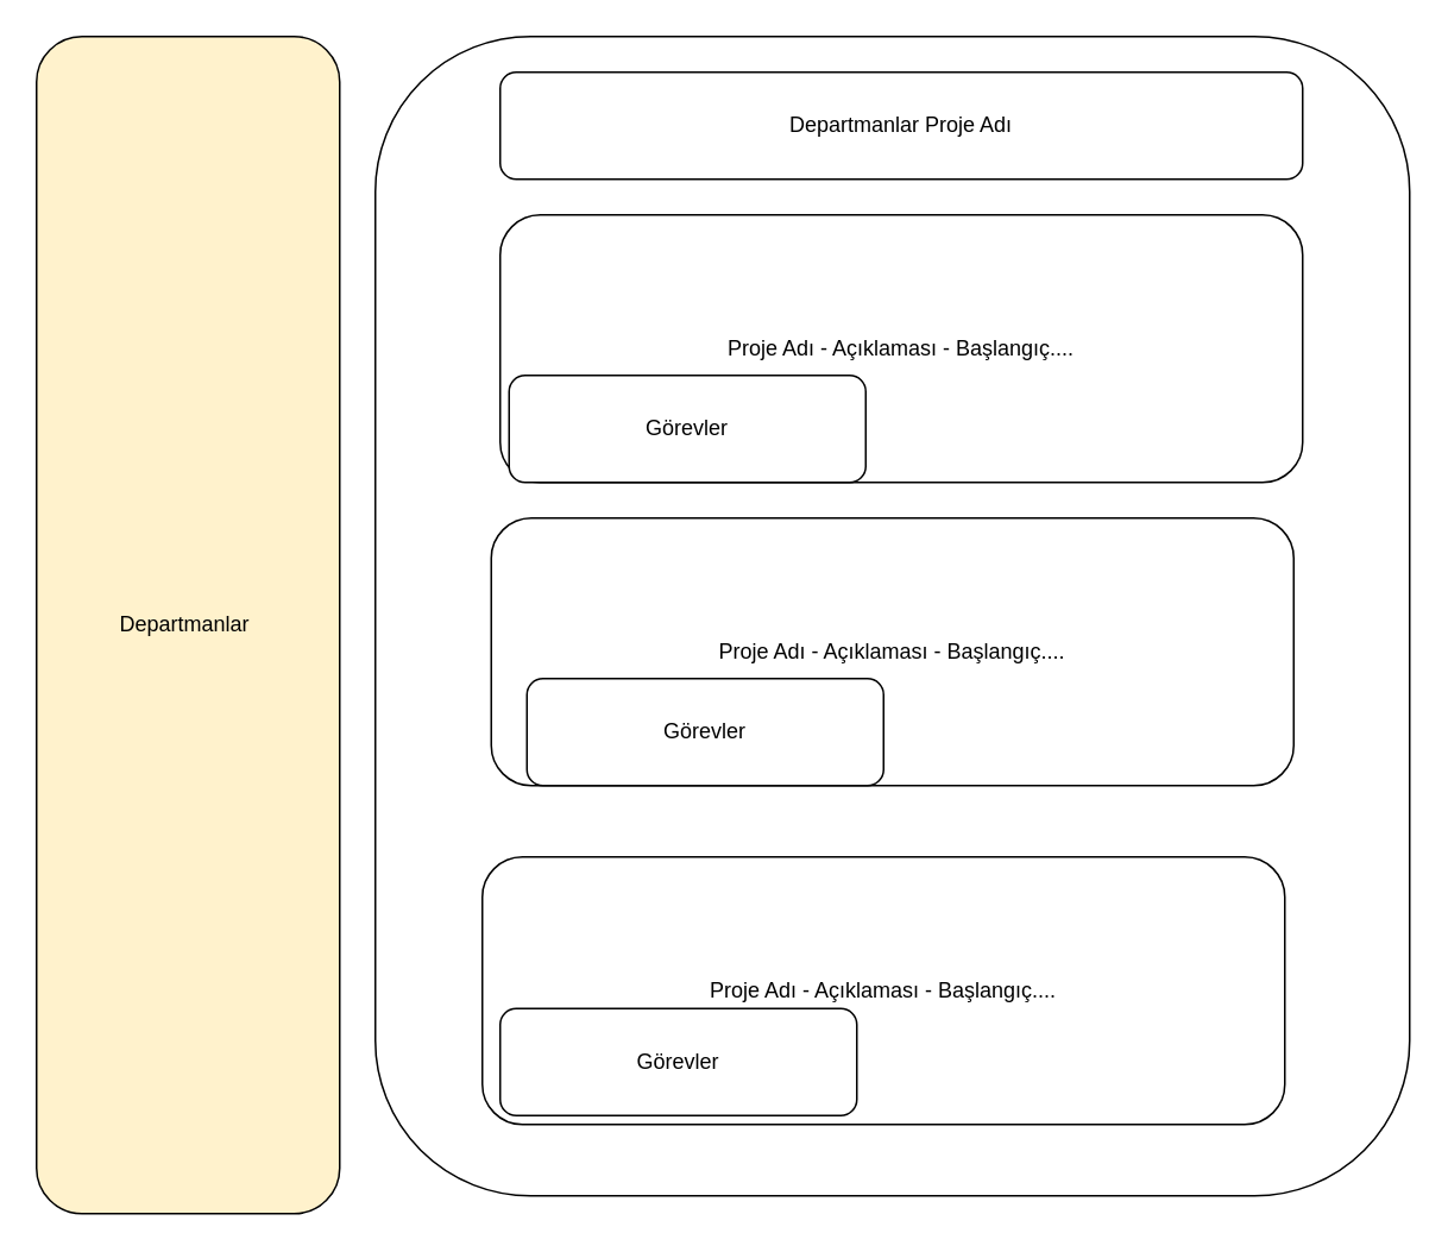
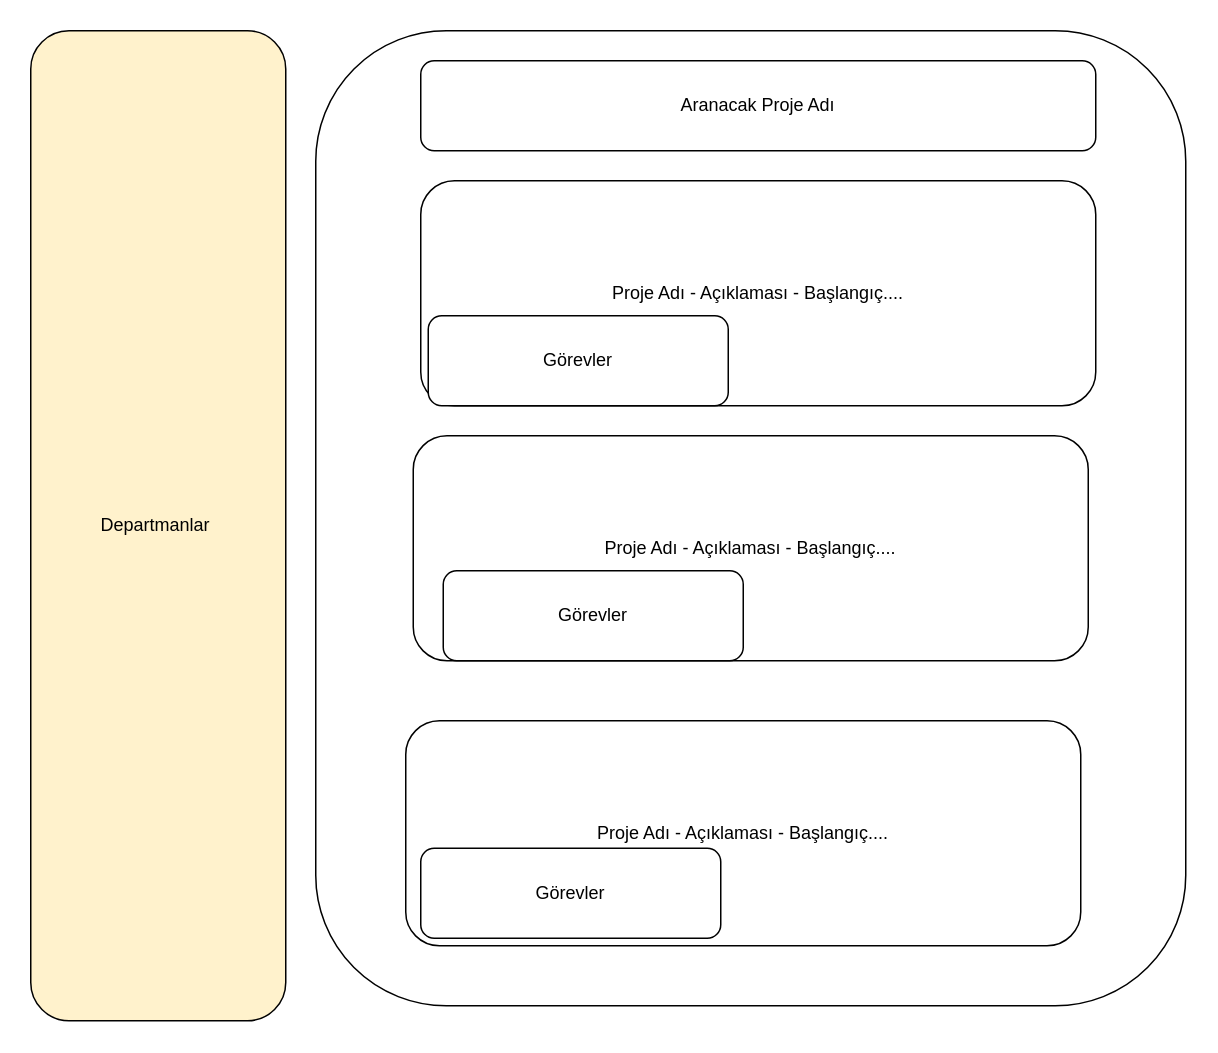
  <mxCell id="0" />
  <mxCell id="1" parent="0" />
  <mxCell id="2" value="Departmanlar&amp;nbsp;" style="rounded=1;whiteSpace=wrap;html=1;fillColor=#fff2cc;" vertex="1" parent="1"><mxGeometry x="20" y="20" width="170" height="660" as="geometry" /></mxCell>
  <mxCell id="3" value="" style="rounded=1;whiteSpace=wrap;html=1;" vertex="1" parent="1"><mxGeometry x="210" y="20" width="580" height="650" as="geometry" /></mxCell>
- <mxCell id="4" value="Departmanlar Proje Adı" style="rounded=1;whiteSpace=wrap;html=1;" vertex="1" parent="1"><mxGeometry x="280" y="40" width="450" height="60" as="geometry" /></mxCell>
+ <mxCell id="4" value="Aranacak Proje Adı" style="rounded=1;whiteSpace=wrap;html=1;" vertex="1" parent="1"><mxGeometry x="280" y="40" width="450" height="60" as="geometry" /></mxCell>
  <mxCell id="5" value="Proje Adı - Açıklaması - Başlangıç...." style="rounded=1;whiteSpace=wrap;html=1;" vertex="1" parent="1"><mxGeometry x="280" y="120" width="450" height="150" as="geometry" /></mxCell>
  <mxCell id="6" value="Görevler" style="rounded=1;whiteSpace=wrap;html=1;" vertex="1" parent="1"><mxGeometry x="285" y="210" width="200" height="60" as="geometry" /></mxCell>
  <mxCell id="7" value="Proje Adı - Açıklaması - Başlangıç...." style="rounded=1;whiteSpace=wrap;html=1;" vertex="1" parent="1"><mxGeometry x="270" y="480" width="450" height="150" as="geometry" /></mxCell>
  <mxCell id="8" value="Görevler" style="rounded=1;whiteSpace=wrap;html=1;" vertex="1" parent="1"><mxGeometry x="280" y="565" width="200" height="60" as="geometry" /></mxCell>
  <mxCell id="9" value="Proje Adı - Açıklaması - Başlangıç...." style="rounded=1;whiteSpace=wrap;html=1;" vertex="1" parent="1"><mxGeometry x="275" y="290" width="450" height="150" as="geometry" /></mxCell>
  <mxCell id="10" value="Görevler" style="rounded=1;whiteSpace=wrap;html=1;" vertex="1" parent="1"><mxGeometry x="295" y="380" width="200" height="60" as="geometry" /></mxCell>
